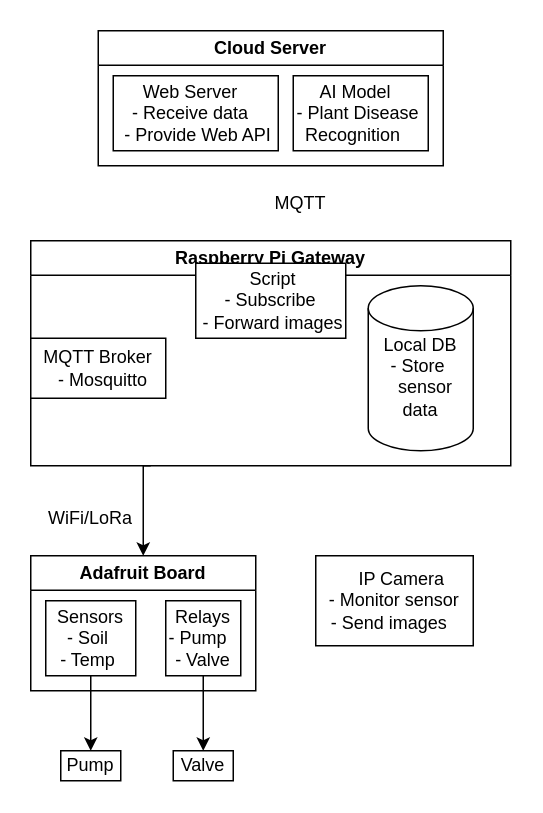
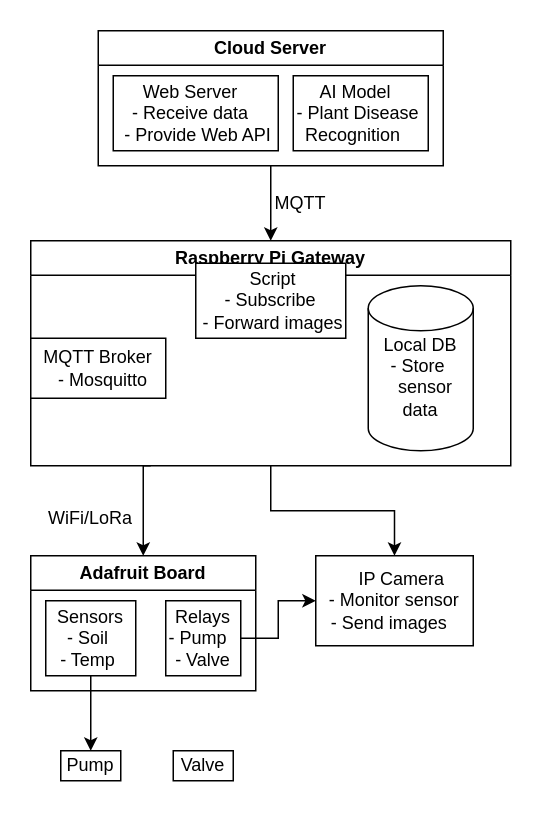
  <mxCell id="0" />
  <mxCell id="1" parent="0" />
  <mxCell id="2" value="&lt;div&gt;&amp;nbsp; &amp;nbsp;Web Server&amp;nbsp; &amp;nbsp; &amp;nbsp;&lt;/div&gt;&lt;div&gt;&amp;nbsp;- Receive data&amp;nbsp; &amp;nbsp;&lt;/div&gt;&lt;div&gt;&amp;nbsp;- Provide Web API&lt;/div&gt;" style="rounded=0;whiteSpace=wrap;html=1;" vertex="1" parent="1"><mxGeometry x="75" y="50" width="110" height="50" as="geometry" /></mxCell>
  <mxCell id="3" style="edgeStyle=orthogonalEdgeStyle;rounded=0;orthogonalLoop=1;jettySize=auto;html=1;entryX=0.5;entryY=0;entryDx=0;entryDy=0;" edge="1" parent="1" source="4" target="8"><mxGeometry relative="1" as="geometry" /></mxCell>
  <mxCell id="4" value="&lt;div&gt;Sensors&lt;/div&gt;&lt;div&gt;- Soil&amp;nbsp;&lt;/div&gt;&lt;div&gt;- Temp&amp;nbsp;&lt;/div&gt;" style="rounded=0;whiteSpace=wrap;html=1;" vertex="1" parent="1"><mxGeometry x="30" y="400" width="60" height="50" as="geometry" /></mxCell>
- <mxCell id="5" style="edgeStyle=orthogonalEdgeStyle;rounded=0;orthogonalLoop=1;jettySize=auto;html=1;entryX=0.5;entryY=0;entryDx=0;entryDy=0;" edge="1" parent="1" source="6" target="9"><mxGeometry relative="1" as="geometry" /></mxCell>
+ <mxCell id="5" style="edgeStyle=orthogonalEdgeStyle;rounded=0;orthogonalLoop=1;jettySize=auto;html=1;" edge="1" parent="1" source="6" target="7"><mxGeometry relative="1" as="geometry" /></mxCell>
  <mxCell id="6" value="Relays&#10;- Pump  &#10;- Valve" style="rounded=0;whiteSpace=wrap;html=1;" vertex="1" parent="1"><mxGeometry x="110" y="400" width="50" height="50" as="geometry" /></mxCell>
  <mxCell id="7" value="&lt;div&gt;&amp;nbsp; &amp;nbsp; &amp;nbsp;IP Camera&amp;nbsp;&amp;nbsp;&lt;/div&gt;&lt;div&gt;- Monitor sensor&lt;/div&gt;&lt;div&gt;- Send images&amp;nbsp;&amp;nbsp;&lt;/div&gt;" style="rounded=0;whiteSpace=wrap;html=1;" vertex="1" parent="1"><mxGeometry x="210" y="370" width="105" height="60" as="geometry" /></mxCell>
  <mxCell id="8" value="Pump" style="rounded=0;whiteSpace=wrap;html=1;" vertex="1" parent="1"><mxGeometry x="40" y="500" width="40" height="20" as="geometry" /></mxCell>
  <mxCell id="9" value="Valve" style="rounded=0;whiteSpace=wrap;html=1;" vertex="1" parent="1"><mxGeometry x="115" y="500" width="40" height="20" as="geometry" /></mxCell>
+ <mxCell id="10" style="edgeStyle=orthogonalEdgeStyle;rounded=0;orthogonalLoop=1;jettySize=auto;html=1;entryX=0.5;entryY=0;entryDx=0;entryDy=0;" edge="1" parent="1" source="11" target="15"><mxGeometry relative="1" as="geometry" /></mxCell>
  <mxCell id="11" value="Cloud Server" style="swimlane;whiteSpace=wrap;html=1;" vertex="1" parent="1"><mxGeometry x="65" y="20" width="230" height="90" as="geometry" /></mxCell>
  <mxCell id="12" value="&lt;div&gt;&amp;nbsp; &amp;nbsp;AI Model&amp;nbsp; &amp;nbsp; &amp;nbsp;&lt;/div&gt;&lt;div&gt;- Plant Disease&amp;nbsp;&lt;/div&gt;&lt;div&gt;&lt;span style=&quot;background-color: initial;&quot;&gt;Recognition&amp;nbsp; &amp;nbsp;&lt;/span&gt;&lt;/div&gt;" style="rounded=0;whiteSpace=wrap;html=1;" vertex="1" parent="11"><mxGeometry x="130" y="30" width="90" height="50" as="geometry" /></mxCell>
  <mxCell id="13" style="edgeStyle=orthogonalEdgeStyle;rounded=0;orthogonalLoop=1;jettySize=auto;html=1;exitX=0.25;exitY=1;exitDx=0;exitDy=0;entryX=0.5;entryY=0;entryDx=0;entryDy=0;" edge="1" parent="1" source="15" target="20"><mxGeometry relative="1" as="geometry"><Array as="points"><mxPoint x="95" y="310" /></Array></mxGeometry></mxCell>
+ <mxCell id="14" style="edgeStyle=orthogonalEdgeStyle;rounded=0;orthogonalLoop=1;jettySize=auto;html=1;entryX=0.5;entryY=0;entryDx=0;entryDy=0;" edge="1" parent="1" source="15" target="7"><mxGeometry relative="1" as="geometry" /></mxCell>
  <mxCell id="15" value="Raspberry Pi Gateway" style="swimlane;whiteSpace=wrap;html=1;" vertex="1" parent="1"><mxGeometry x="20" y="160" width="320" height="150" as="geometry" /></mxCell>
  <mxCell id="16" value="&lt;div&gt;&amp;nbsp;MQTT Broker&amp;nbsp;&lt;/div&gt;&lt;div&gt;&amp;nbsp; - Mosquitto&lt;/div&gt;" style="rounded=0;whiteSpace=wrap;html=1;" vertex="1" parent="15"><mxGeometry y="65" width="90" height="40" as="geometry" /></mxCell>
  <mxCell id="17" value="&lt;div&gt;Local DB&lt;/div&gt;&lt;div&gt;- Store&amp;nbsp;&lt;/div&gt;&lt;div&gt;&amp;nbsp; sensor&lt;/div&gt;&lt;div&gt;&amp;nbsp; data&amp;nbsp;&amp;nbsp;&lt;/div&gt;&lt;div&gt;&lt;br&gt;&lt;/div&gt;" style="shape=cylinder3;whiteSpace=wrap;html=1;boundedLbl=1;backgroundOutline=1;size=15;" vertex="1" parent="15"><mxGeometry x="225" y="30" width="70" height="110" as="geometry" /></mxCell>
  <mxCell id="18" value="&lt;div&gt;&amp;nbsp; &amp;nbsp;Script&amp;nbsp;&amp;nbsp;&lt;/div&gt;&lt;div&gt;- Subscribe&lt;/div&gt;&lt;div&gt;&amp;nbsp;- Forward&amp;nbsp;&lt;span style=&quot;background-color: initial;&quot;&gt;images&lt;/span&gt;&lt;/div&gt;" style="rounded=0;whiteSpace=wrap;html=1;" vertex="1" parent="15"><mxGeometry x="110" y="15" width="100" height="50" as="geometry" /></mxCell>
  <mxCell id="19" value="MQTT" style="text;html=1;align=center;verticalAlign=middle;whiteSpace=wrap;rounded=0;" vertex="1" parent="1"><mxGeometry x="170" y="120" width="60" height="30" as="geometry" /></mxCell>
  <mxCell id="20" value="Adafruit Board" style="swimlane;whiteSpace=wrap;html=1;" vertex="1" parent="1"><mxGeometry x="20" y="370" width="150" height="90" as="geometry" /></mxCell>
  <mxCell id="21" value="WiFi/LoRa" style="text;html=1;align=center;verticalAlign=middle;whiteSpace=wrap;rounded=0;" vertex="1" parent="1"><mxGeometry x="30" y="330" width="60" height="30" as="geometry" /></mxCell>
